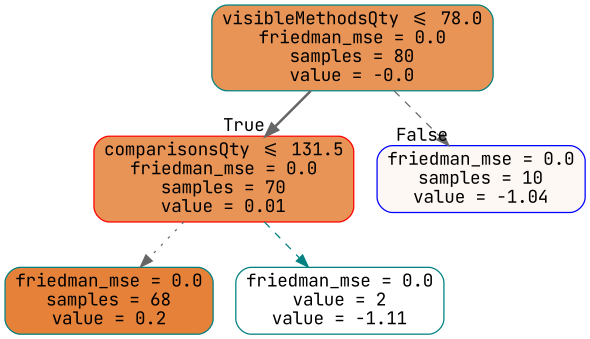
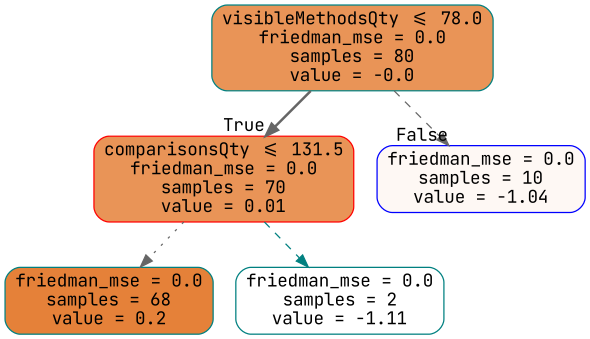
  digraph {
    fontname="JetBrains Mono"
    node [color=teal fillcolor="#e99457" fontname="JetBrains Mono" shape=box style="filled, rounded"]
    edge [fontname="JetBrains Mono" color=gray40 style=dashed]
    n1 [label="visibleMethodsQty <= 78.0\nfriedman_mse = 0.0\nsamples = 80\nvalue = -0.0"]
    n2 [color=red label="comparisonsQty <= 131.5\nfriedman_mse = 0.0\nsamples = 70\nvalue = 0.01"]
    n3 [color=blue fillcolor="#fef8f4" label="friedman_mse = 0.0\nsamples = 10\nvalue = -1.04"]
    n4 [fillcolor="#e58139" label="friedman_mse = 0.0\nsamples = 68\nvalue = 0.2"]
-   n5 [fillcolor="#ffffff" label="friedman_mse = 0.0\nvalue = 2\nvalue = -1.11"]
+   n5 [fillcolor="#ffffff" label="friedman_mse = 0.0\nsamples = 2\nvalue = -1.11"]
    n1 -> n2 [headlabel=True labelangle=45 labeldistance=2.5 style=bold]
    n1 -> n3 [headlabel=False labelangle=-45 labeldistance=2.5]
    n2 -> n4 [style=dotted]
    n2 -> n5 [color=teal]
  }
